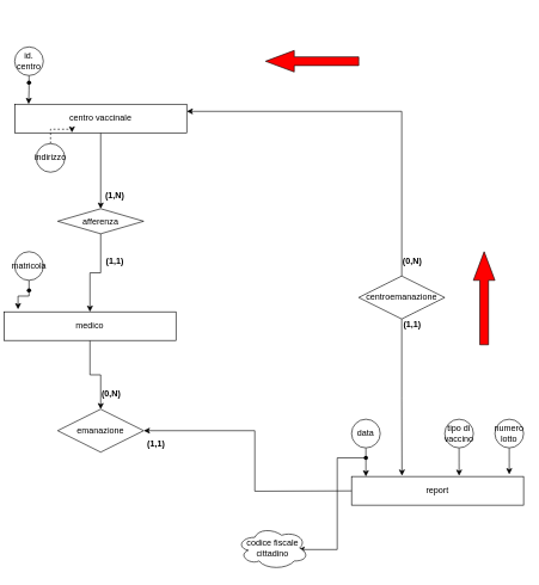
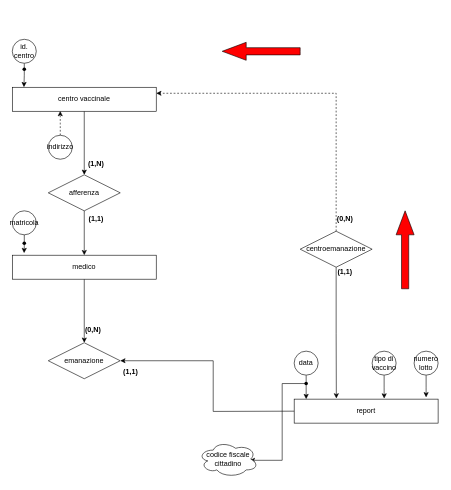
  <mxCell id="0" />
  <mxCell id="1" parent="0" />
  <mxCell id="2" style="edgeStyle=orthogonalEdgeStyle;rounded=0;orthogonalLoop=1;jettySize=auto;html=1;entryX=0.5;entryY=0;entryDx=0;entryDy=0;align=center;" parent="1" source="3" target="5" edge="1"><mxGeometry relative="1" as="geometry" /></mxCell>
  <mxCell id="3" value="centro vaccinale" style="whiteSpace=wrap;html=1;align=center;" parent="1" vertex="1"><mxGeometry x="20" y="145" width="240" height="40" as="geometry" /></mxCell>
  <mxCell id="4" style="edgeStyle=orthogonalEdgeStyle;rounded=0;orthogonalLoop=1;jettySize=auto;html=1;entryX=0.5;entryY=0;entryDx=0;entryDy=0;" parent="1" source="5" target="7" edge="1"><mxGeometry relative="1" as="geometry" /></mxCell>
- <mxCell id="5" value="afferenza" style="shape=rhombus;perimeter=rhombusPerimeter;whiteSpace=wrap;html=1;align=center;" parent="1" vertex="1"><mxGeometry x="80" y="291" width="120" height="35" as="geometry" /></mxCell>
+ <mxCell id="5" value="afferenza" style="shape=rhombus;perimeter=rhombusPerimeter;whiteSpace=wrap;html=1;align=center;" parent="1" vertex="1"><mxGeometry x="80" y="291" width="120" height="60" as="geometry" /></mxCell>
  <mxCell id="6" style="edgeStyle=orthogonalEdgeStyle;rounded=0;orthogonalLoop=1;jettySize=auto;html=1;entryX=0.5;entryY=0;entryDx=0;entryDy=0;" parent="1" source="7" target="11" edge="1"><mxGeometry relative="1" as="geometry"><mxPoint x="140" y="565" as="targetPoint" /></mxGeometry></mxCell>
- <mxCell id="7" value="medico" style="whiteSpace=wrap;html=1;align=center;" parent="1" vertex="1"><mxGeometry x="5" y="435" width="240" height="40" as="geometry" /></mxCell>
+ <mxCell id="7" value="medico" style="whiteSpace=wrap;html=1;align=center;" parent="1" vertex="1"><mxGeometry x="20" y="425" width="240" height="40" as="geometry" /></mxCell>
  <mxCell id="8" value="(0,N)" style="text;align=center;fontStyle=1;verticalAlign=middle;spacingLeft=3;spacingRight=3;strokeColor=none;rotatable=0;points=[[0,0.5],[1,0.5]];portConstraint=eastwest;" parent="1" vertex="1"><mxGeometry x="130" y="535" width="50" height="26" as="geometry" /></mxCell>
  <mxCell id="9" value="(1,1)" style="text;align=center;fontStyle=1;verticalAlign=middle;spacingLeft=3;spacingRight=3;strokeColor=none;rotatable=0;points=[[0,0.5],[1,0.5]];portConstraint=eastwest;" parent="1" vertex="1"><mxGeometry x="140" y="351" width="40" height="26" as="geometry" /></mxCell>
  <mxCell id="10" value="(1,N)" style="text;align=center;fontStyle=1;verticalAlign=middle;spacingLeft=3;spacingRight=3;strokeColor=none;rotatable=0;points=[[0,0.5],[1,0.5]];portConstraint=eastwest;" parent="1" vertex="1"><mxGeometry x="140" y="258" width="40" height="26" as="geometry" /></mxCell>
  <mxCell id="11" value="emanazione" style="shape=rhombus;perimeter=rhombusPerimeter;whiteSpace=wrap;html=1;align=center;" parent="1" vertex="1"><mxGeometry x="80" y="571" width="120" height="60" as="geometry" /></mxCell>
  <mxCell id="12" style="edgeStyle=orthogonalEdgeStyle;rounded=0;orthogonalLoop=1;jettySize=auto;html=1;entryX=1;entryY=0.5;entryDx=0;entryDy=0;align=center;" parent="1" target="11" edge="1"><mxGeometry relative="1" as="geometry"><mxPoint x="510" y="685" as="sourcePoint" /></mxGeometry></mxCell>
  <mxCell id="13" style="edgeStyle=orthogonalEdgeStyle;rounded=0;orthogonalLoop=1;jettySize=auto;html=1;entryX=0.542;entryY=-0.025;entryDx=0;entryDy=0;entryPerimeter=0;" parent="1" source="14" edge="1"><mxGeometry relative="1" as="geometry"><mxPoint x="640.08" y="664" as="targetPoint" /></mxGeometry></mxCell>
  <mxCell id="14" value="tipo di vaccino" style="ellipse;whiteSpace=wrap;html=1;align=center;" parent="1" vertex="1"><mxGeometry x="620" y="585" width="40" height="40" as="geometry" /></mxCell>
  <mxCell id="15" style="edgeStyle=orthogonalEdgeStyle;rounded=0;orthogonalLoop=1;jettySize=auto;html=1;entryX=0;entryY=0;entryDx=0;entryDy=0;" parent="1" source="16" edge="1"><mxGeometry relative="1" as="geometry"><mxPoint x="510" y="665" as="targetPoint" /></mxGeometry></mxCell>
  <mxCell id="16" value="data" style="ellipse;whiteSpace=wrap;html=1;align=center;" parent="1" vertex="1"><mxGeometry x="490" y="585" width="40" height="40" as="geometry" /></mxCell>
  <mxCell id="17" style="edgeStyle=orthogonalEdgeStyle;rounded=0;orthogonalLoop=1;jettySize=auto;html=1;" parent="1" source="18" edge="1"><mxGeometry relative="1" as="geometry"><mxPoint x="710" y="662" as="targetPoint" /></mxGeometry></mxCell>
  <mxCell id="18" value="numero lotto" style="ellipse;whiteSpace=wrap;html=1;align=center;" parent="1" vertex="1"><mxGeometry x="690" y="585" width="40" height="40" as="geometry" /></mxCell>
  <mxCell id="19" value="(1,1)" style="text;align=center;fontStyle=1;verticalAlign=middle;spacingLeft=3;spacingRight=3;strokeColor=none;rotatable=0;points=[[0,0.5],[1,0.5]];portConstraint=eastwest;" parent="1" vertex="1"><mxGeometry x="190" y="605" width="55" height="26" as="geometry" /></mxCell>
  <mxCell id="20" style="edgeStyle=orthogonalEdgeStyle;rounded=0;orthogonalLoop=1;jettySize=auto;html=1;entryX=0.333;entryY=0.99;entryDx=0;entryDy=0;entryPerimeter=0;dashed=1;" parent="1" source="21" target="3" edge="1"><mxGeometry relative="1" as="geometry" /></mxCell>
- <mxCell id="21" value="indirizzo" style="ellipse;whiteSpace=wrap;html=1;align=center;" parent="1" vertex="1"><mxGeometry x="50" y="200" width="40" height="40" as="geometry" /></mxCell>
+ <mxCell id="21" value="indirizzo" style="ellipse;whiteSpace=wrap;html=1;align=center;" parent="1" vertex="1"><mxGeometry x="80" y="225" width="40" height="40" as="geometry" /></mxCell>
  <mxCell id="22" style="edgeStyle=orthogonalEdgeStyle;rounded=0;orthogonalLoop=1;jettySize=auto;html=1;entryX=0.96;entryY=0.7;entryDx=0;entryDy=0;entryPerimeter=0;" parent="1" source="23" edge="1"><mxGeometry relative="1" as="geometry"><Array as="points"><mxPoint x="470" y="639" /><mxPoint x="470" y="767" /></Array><mxPoint x="416" y="767" as="targetPoint" /></mxGeometry></mxCell>
  <mxCell id="23" value="" style="shape=waypoint;sketch=0;size=6;pointerEvents=1;points=[];fillColor=none;resizable=0;rotatable=0;perimeter=centerPerimeter;snapToPoint=1;" parent="1" vertex="1"><mxGeometry x="490" y="619" width="40" height="40" as="geometry" /></mxCell>
  <mxCell id="24" style="edgeStyle=orthogonalEdgeStyle;rounded=0;orthogonalLoop=1;jettySize=auto;html=1;entryX=0.082;entryY=-0.088;entryDx=0;entryDy=0;entryPerimeter=0;" parent="1" source="25" target="7" edge="1"><mxGeometry relative="1" as="geometry" /></mxCell>
  <mxCell id="25" value="matricola" style="ellipse;whiteSpace=wrap;html=1;align=center;" parent="1" vertex="1"><mxGeometry x="20" y="351" width="40" height="40" as="geometry" /></mxCell>
  <mxCell id="26" value="report" style="whiteSpace=wrap;html=1;align=center;" parent="1" vertex="1"><mxGeometry x="490" y="665" width="240" height="40" as="geometry" /></mxCell>
  <mxCell id="27" value="codice fiscale cittadino" style="ellipse;shape=cloud;whiteSpace=wrap;html=1;align=center;" parent="1" vertex="1"><mxGeometry x="330" y="735" width="100" height="60" as="geometry" /></mxCell>
  <mxCell id="28" style="edgeStyle=orthogonalEdgeStyle;rounded=0;orthogonalLoop=1;jettySize=auto;html=1;entryX=0.081;entryY=-0.004;entryDx=0;entryDy=0;entryPerimeter=0;" parent="1" source="29" target="3" edge="1"><mxGeometry relative="1" as="geometry" /></mxCell>
  <mxCell id="29" value="id. centro" style="ellipse;whiteSpace=wrap;html=1;align=center;" parent="1" vertex="1"><mxGeometry x="20" y="65" width="40" height="40" as="geometry" /></mxCell>
  <mxCell id="30" value="" style="shape=waypoint;sketch=0;size=6;pointerEvents=1;points=[];fillColor=none;resizable=0;rotatable=0;perimeter=centerPerimeter;snapToPoint=1;" parent="1" vertex="1"><mxGeometry x="20" y="95" width="40" height="40" as="geometry" /></mxCell>
  <mxCell id="31" value="" style="shape=waypoint;sketch=0;size=6;pointerEvents=1;points=[];fillColor=none;resizable=0;rotatable=0;perimeter=centerPerimeter;snapToPoint=1;" parent="1" vertex="1"><mxGeometry x="20" y="385" width="40" height="40" as="geometry" /></mxCell>
  <mxCell id="32" style="edgeStyle=orthogonalEdgeStyle;rounded=0;orthogonalLoop=1;jettySize=auto;html=1;entryX=0.293;entryY=-0.027;entryDx=0;entryDy=0;entryPerimeter=0;" parent="1" source="34" target="26" edge="1"><mxGeometry relative="1" as="geometry"><mxPoint x="560" y="635" as="targetPoint" /></mxGeometry></mxCell>
- <mxCell id="33" style="edgeStyle=orthogonalEdgeStyle;rounded=0;orthogonalLoop=1;jettySize=auto;html=1;entryX=1;entryY=0.25;entryDx=0;entryDy=0;" parent="1" source="34" target="3" edge="1"><mxGeometry relative="1" as="geometry"><Array as="points"><mxPoint x="560" y="155" /></Array></mxGeometry></mxCell>
+ <mxCell id="33" style="edgeStyle=orthogonalEdgeStyle;rounded=0;orthogonalLoop=1;jettySize=auto;html=1;entryX=1;entryY=0.25;entryDx=0;entryDy=0;dashed=1;" parent="1" source="34" target="3" edge="1"><mxGeometry relative="1" as="geometry"><Array as="points"><mxPoint x="560" y="155" /></Array></mxGeometry></mxCell>
  <mxCell id="34" value="centroemanazione" style="shape=rhombus;perimeter=rhombusPerimeter;whiteSpace=wrap;html=1;align=center;" parent="1" vertex="1"><mxGeometry x="500" y="385" width="120" height="60" as="geometry" /></mxCell>
  <mxCell id="35" value="(1,1)" style="text;align=center;fontStyle=1;verticalAlign=middle;spacingLeft=3;spacingRight=3;strokeColor=none;rotatable=0;points=[[0,0.5],[1,0.5]];portConstraint=eastwest;" parent="1" vertex="1"><mxGeometry x="550" y="439" width="50" height="26" as="geometry" /></mxCell>
  <mxCell id="36" value="(0,N)" style="text;align=center;fontStyle=1;verticalAlign=middle;spacingLeft=3;spacingRight=3;strokeColor=none;rotatable=0;points=[[0,0.5],[1,0.5]];portConstraint=eastwest;" parent="1" vertex="1"><mxGeometry x="550" y="351" width="50" height="26" as="geometry" /></mxCell>
  <mxCell id="37" value="" style="html=1;shadow=0;dashed=0;align=center;verticalAlign=middle;shape=mxgraph.arrows2.arrow;dy=0.6;dx=40;direction=north;notch=0;fillColor=#FF0000;" parent="1" vertex="1"><mxGeometry x="660" y="351" width="30" height="130" as="geometry" /></mxCell>
  <mxCell id="38" value="" style="html=1;shadow=0;dashed=0;align=center;verticalAlign=middle;shape=mxgraph.arrows2.arrow;dy=0.6;dx=40;direction=north;notch=0;rotation=-90;fillColor=#FF0000;" parent="1" vertex="1"><mxGeometry x="420" y="20" width="30" height="130" as="geometry" /></mxCell>
